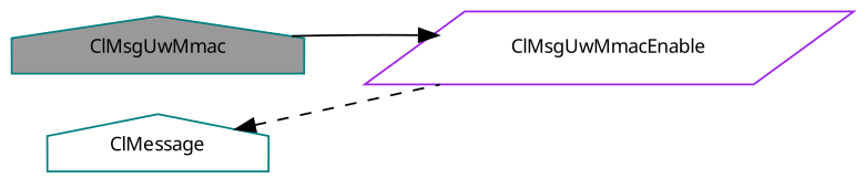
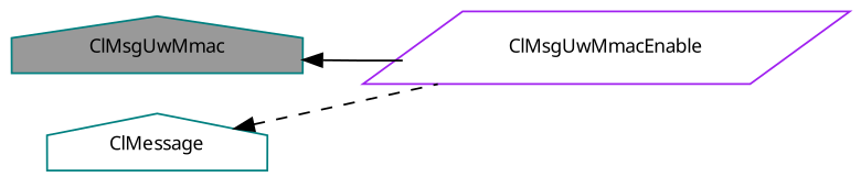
  digraph {
    fontname="Noto Sans"
    rankdir=LR
    node [color=teal fillcolor=white fontname="Noto Sans" fontsize=10 shape=house style=filled]
    edge [color=black dir=back fontname="Noto Sans" fontsize=10 labelfontname=Helvetica labelfontsize=10]
    n1 [fillcolor=grey60 fontcolor=black height=0.2 label=ClMsgUwMmac width=0.4]
    n2 [color=purple height=0.2 label=ClMsgUwMmacEnable shape=parallelogram width=0.4]
    n3 [height=0.2 label=ClMessage width=0.4]
-   n2 -> n1 [style=solid]
+   n1 -> n2 [style=solid]
    n3 -> n2 [style=dashed]
  }
